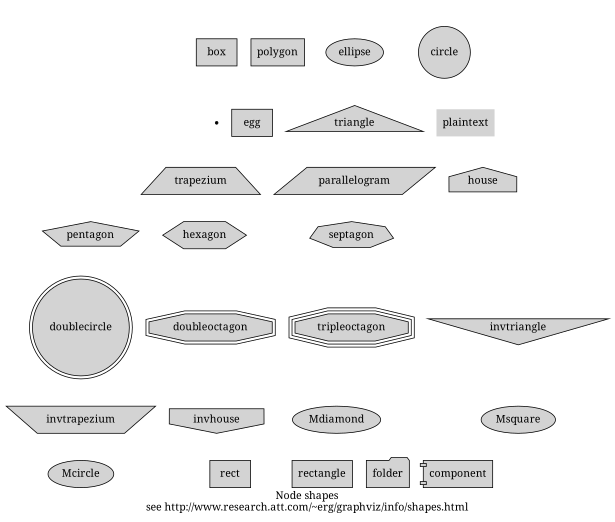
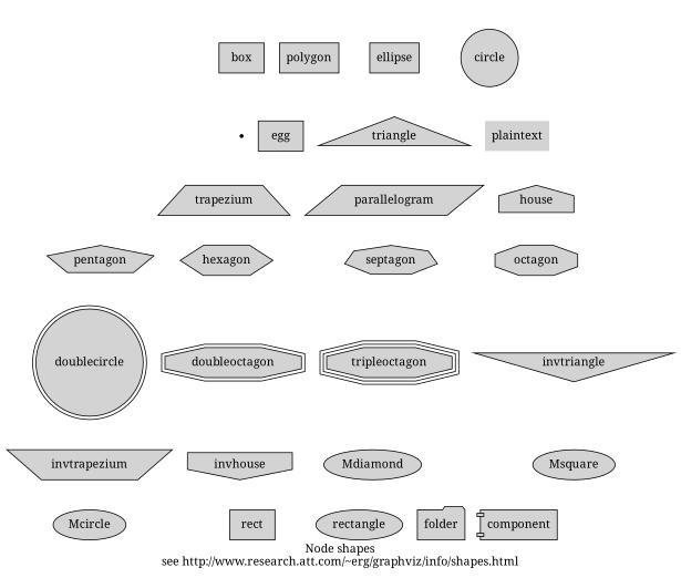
  digraph {
    fontname="Noto Serif"
    label="Node shapes\nsee http://www.research.att.com/~erg/graphviz/info/shapes.html"
    node [fontname="Noto Serif" style=filled]
    edge [dir=none fontname="Noto Serif" style=invis]
    box [shape=box]
-   ellipse [shape=ellipse]
+   ellipse [shape=box]
    circle [shape=circle]
    point [shape=point]
    triangle [shape=triangle]
    plaintext [shape=plaintext]
    trapezium [shape=trapezium]
    parallelogram [shape=parallelogram]
    house [shape=house]
    pentagon [shape=pentagon]
    hexagon [shape=hexagon]
    septagon [shape=septagon]
+   octagon [shape=octagon]
    doublecircle [shape=doublecircle]
    doubleoctagon [shape=doubleoctagon]
    tripleoctagon [shape=tripleoctagon]
    invtriangle [shape=invtriangle]
    invtrapezium [shape=invtrapezium]
    invhouse [shape=invhouse]
    rect [shape=rect]
-   rectangle [shape=rectangle]
+   rectangle [shape=ellipse]
    folder [shape=folder]
    component [shape=component]
    Mdiamond
    Msquare
    Mcircle
    polygon [shape=box]
    egg [shape=box]
    subgraph sub_1 {
      rank=same
      box
      ellipse
      circle
    }
    subgraph sub_2 {
      rank=same
      point
      triangle
      plaintext
    }
    subgraph sub_3 {
      rank=same
      trapezium
      parallelogram
      house
    }
    subgraph sub_4 {
      rank=same
      pentagon
      hexagon
      septagon
+     octagon
    }
    subgraph sub_5 {
      rank=same
      doublecircle
      doubleoctagon
      tripleoctagon
      invtriangle
    }
    subgraph sub_6 {
      rank=same
      invtrapezium
      invhouse
    }
    subgraph sub_7 {
      rank=same
      rect
      rectangle
      folder
      component
    }
    box -> ellipse
    box -> point
    ellipse -> circle
    ellipse -> triangle
    circle -> plaintext
    point -> triangle
    triangle -> plaintext
    triangle -> parallelogram
    plaintext -> house
    trapezium -> parallelogram
    trapezium -> hexagon
    parallelogram -> house
    parallelogram -> septagon
+   house -> octagon
    pentagon -> hexagon
    pentagon -> doublecircle
    hexagon -> septagon
    hexagon -> doubleoctagon
+   septagon -> octagon
    septagon -> tripleoctagon
+   octagon -> invtriangle
    doublecircle -> doubleoctagon
    doublecircle -> invtrapezium
    doubleoctagon -> tripleoctagon
    doubleoctagon -> invhouse
    tripleoctagon -> invtriangle
    tripleoctagon -> Mdiamond
    invtriangle -> Msquare
    invtrapezium -> invhouse
    invtrapezium -> Mcircle
    invhouse -> rect
    rect -> rectangle
    rectangle -> folder
    folder -> component
    Mdiamond -> rectangle
    polygon -> egg
    egg -> trapezium
  }
